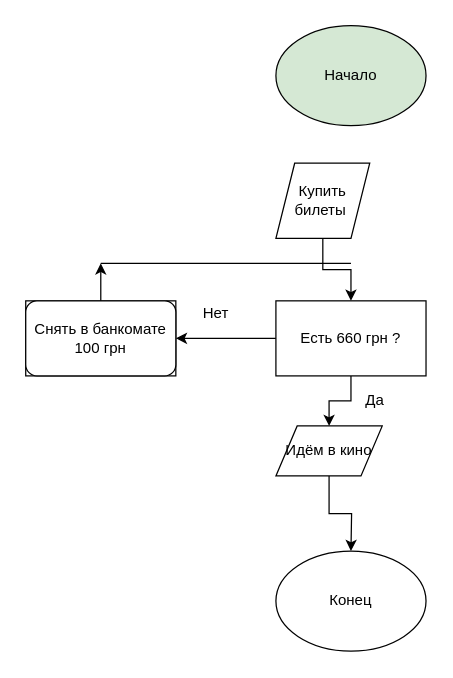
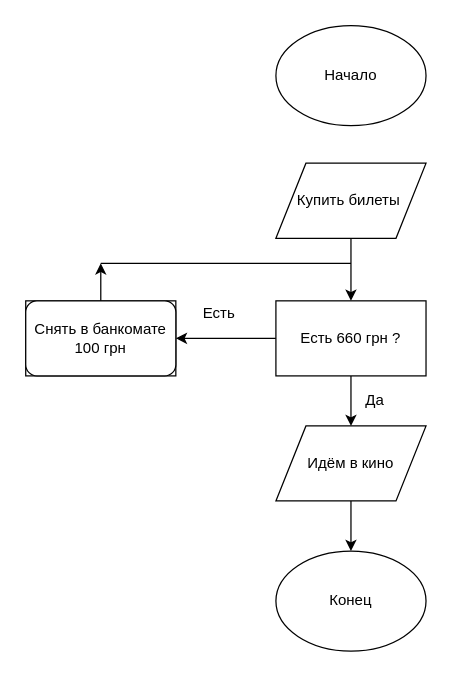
  <mxCell id="0" />
  <mxCell id="1" parent="0" />
- <mxCell id="2" value="Начало" style="ellipse;whiteSpace=wrap;html=1;fillColor=#d5e8d4;" vertex="1" parent="1"><mxGeometry x="220" width="120" height="80" as="geometry" y="20" /></mxCell>
+ <mxCell id="2" value="Начало" style="ellipse;whiteSpace=wrap;html=1;" vertex="1" parent="1"><mxGeometry x="220" width="120" height="80" as="geometry" y="20" /></mxCell>
  <mxCell id="3" value="" style="edgeStyle=orthogonalEdgeStyle;rounded=0;orthogonalLoop=1;jettySize=auto;html=1;" edge="1" parent="1" source="4" target="7"><mxGeometry relative="1" as="geometry" /></mxCell>
- <mxCell id="4" value="Купить билеты&amp;nbsp;" style="shape=parallelogram;perimeter=parallelogramPerimeter;whiteSpace=wrap;html=1;" vertex="1" parent="1"><mxGeometry x="220" y="130" width="75" height="60" as="geometry" /></mxCell>
+ <mxCell id="4" value="Купить билеты&amp;nbsp;" style="shape=parallelogram;perimeter=parallelogramPerimeter;whiteSpace=wrap;html=1;" vertex="1" parent="1"><mxGeometry x="220" y="130" width="120" height="60" as="geometry" /></mxCell>
  <mxCell id="5" value="" style="edgeStyle=orthogonalEdgeStyle;rounded=0;orthogonalLoop=1;jettySize=auto;html=1;" edge="1" parent="1" source="7" target="10"><mxGeometry relative="1" as="geometry" /></mxCell>
  <mxCell id="6" value="" style="edgeStyle=orthogonalEdgeStyle;rounded=0;orthogonalLoop=1;jettySize=auto;html=1;" edge="1" parent="1" source="7" target="8"><mxGeometry relative="1" as="geometry" /></mxCell>
  <mxCell id="7" value="Есть 660 грн ?" style="rounded=0;whiteSpace=wrap;html=1;" vertex="1" parent="1"><mxGeometry x="220" y="240" width="120" height="60" as="geometry" /></mxCell>
  <mxCell id="8" value="Есть 660 грн ?" style="rounded=0;whiteSpace=wrap;html=1;" vertex="1" parent="1"><mxGeometry x="20" y="240" width="120" height="60" as="geometry" /></mxCell>
  <mxCell id="9" value="" style="edgeStyle=orthogonalEdgeStyle;rounded=0;orthogonalLoop=1;jettySize=auto;html=1;" edge="1" parent="1" source="10"><mxGeometry relative="1" as="geometry"><mxPoint x="280" y="440" as="targetPoint" /></mxGeometry></mxCell>
- <mxCell id="10" value="Идём в кино" style="shape=parallelogram;perimeter=parallelogramPerimeter;whiteSpace=wrap;html=1;" vertex="1" parent="1"><mxGeometry x="220" y="340" width="85" height="40" as="geometry" /></mxCell>
+ <mxCell id="10" value="Идём в кино" style="shape=parallelogram;perimeter=parallelogramPerimeter;whiteSpace=wrap;html=1;" vertex="1" parent="1"><mxGeometry x="220" y="340" width="120" height="60" as="geometry" /></mxCell>
  <mxCell id="11" value="Конец" style="ellipse;whiteSpace=wrap;html=1;" vertex="1" parent="1"><mxGeometry x="220" y="440" width="120" height="80" as="geometry" /></mxCell>
  <mxCell id="12" value="Да" style="text;html=1;resizable=0;points=[];autosize=1;align=left;verticalAlign=top;spacingTop=-4;" vertex="1" parent="1"><mxGeometry x="290" y="310" width="30" height="20" as="geometry" /></mxCell>
  <mxCell id="13" value="Снять в банкомате 100 грн" style="whiteSpace=wrap;html=1;rounded=1;" vertex="1" parent="1"><mxGeometry x="20" y="240" width="120" height="60" as="geometry" /></mxCell>
  <mxCell id="14" value="" style="endArrow=none;html=1;" edge="1" parent="1"><mxGeometry width="50" height="50" relative="1" as="geometry"><mxPoint x="80" y="210" as="sourcePoint" /><mxPoint x="280" y="210" as="targetPoint" /></mxGeometry></mxCell>
  <mxCell id="15" value="" style="endArrow=classic;html=1;exitX=0.5;exitY=0;exitDx=0;exitDy=0;" edge="1" parent="1" source="13"><mxGeometry width="50" height="50" relative="1" as="geometry"><mxPoint x="20" y="590" as="sourcePoint" /><mxPoint x="80" y="210" as="targetPoint" /></mxGeometry></mxCell>
- <mxCell id="16" value="Нет&lt;br&gt;" style="text;html=1;resizable=0;points=[];autosize=1;align=left;verticalAlign=top;spacingTop=-4;" vertex="1" parent="1"><mxGeometry x="160" y="240" width="40" height="20" as="geometry" /></mxCell>
+ <mxCell id="16" value="Есть&lt;br&gt;" style="text;html=1;resizable=0;points=[];autosize=1;align=left;verticalAlign=top;spacingTop=-4;" vertex="1" parent="1"><mxGeometry x="160" y="240" width="40" height="20" as="geometry" /></mxCell>
